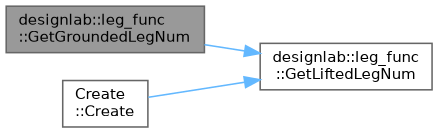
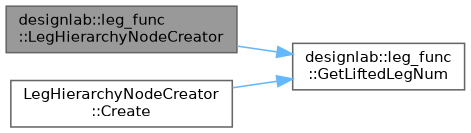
  digraph {
    rankdir=RL
    node [color=grey40 fillcolor=white fontname=Helvetica fontsize=10 shape=box style=filled]
    edge [color=steelblue1 dir=back fontname=Helvetica fontsize=10 labelfontname=Helvetica labelfontsize=10 style=solid]
-   n1 [color=gray40 fillcolor=grey60 fontcolor=black height=0.2 label="designlab::leg_func\l::GetGroundedLegNum" width=0.4]
+   n1 [color=gray40 fillcolor=grey60 fontcolor=black height=0.2 label="designlab::leg_func\l::LegHierarchyNodeCreator" width=0.4]
    n2 [height=0.2 label="designlab::leg_func\l::GetLiftedLegNum" width=0.4]
-   n3 [height=0.2 label="Create\l::Create" width=0.4]
+   n3 [height=0.2 label="LegHierarchyNodeCreator\l::Create" width=0.4]
    n2 -> n1
    n2 -> n3
  }
